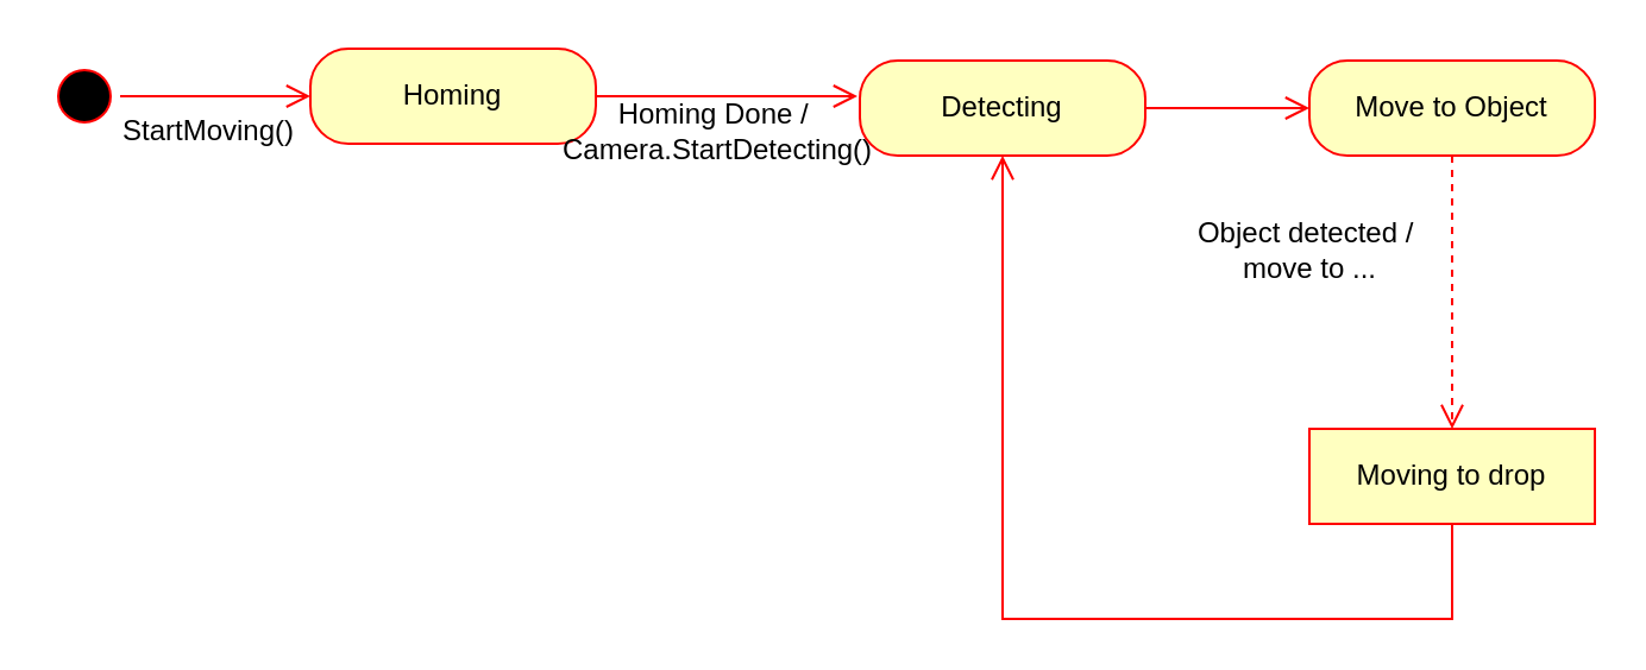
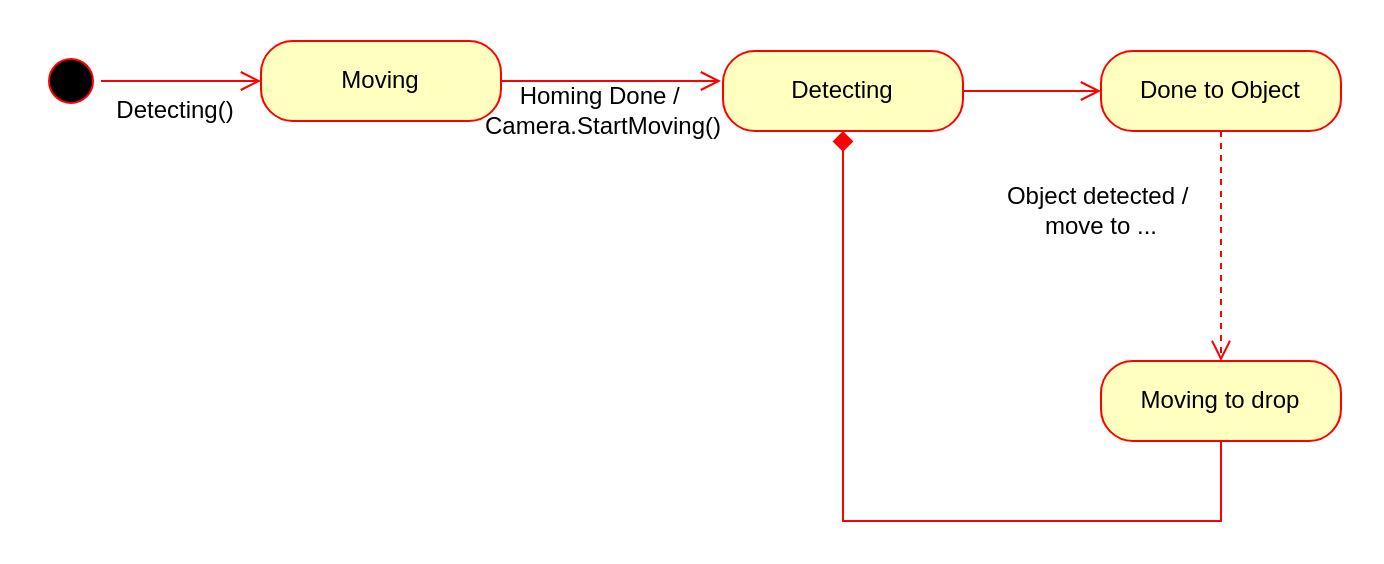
  <mxCell id="0" />
  <mxCell id="1" parent="0" />
  <mxCell id="2" value="" style="ellipse;html=1;shape=startState;fillColor=#000000;strokeColor=#ff0000;" vertex="1" parent="1"><mxGeometry x="20" y="25" width="30" height="30" as="geometry" /></mxCell>
  <mxCell id="3" value="" style="edgeStyle=orthogonalEdgeStyle;html=1;verticalAlign=bottom;endArrow=open;endSize=8;strokeColor=#ff0000;rounded=0;entryX=0;entryY=0.5;entryDx=0;entryDy=0;" edge="1" source="2" parent="1" target="4"><mxGeometry relative="1" as="geometry"><mxPoint x="130" y="35" as="targetPoint" /><Array as="points"><mxPoint x="110" y="40" /><mxPoint x="110" y="40" /></Array></mxGeometry></mxCell>
- <mxCell id="4" value="Homing" style="rounded=1;whiteSpace=wrap;html=1;arcSize=40;fontColor=#000000;fillColor=#ffffc0;strokeColor=#ff0000;" vertex="1" parent="1"><mxGeometry x="130" y="20" width="120" height="40" as="geometry" /></mxCell>
+ <mxCell id="4" value="Moving" style="rounded=1;whiteSpace=wrap;html=1;arcSize=40;fontColor=#000000;fillColor=#ffffc0;strokeColor=#ff0000;" vertex="1" parent="1"><mxGeometry x="130" y="20" width="120" height="40" as="geometry" /></mxCell>
  <mxCell id="5" value="" style="edgeStyle=orthogonalEdgeStyle;html=1;verticalAlign=bottom;endArrow=open;endSize=8;strokeColor=#ff0000;rounded=0;entryX=0;entryY=0.5;entryDx=0;entryDy=0;" edge="1" source="4" parent="1"><mxGeometry relative="1" as="geometry"><mxPoint x="360" y="40" as="targetPoint" /></mxGeometry></mxCell>
- <mxCell id="6" value="Homing Done /&amp;nbsp;&lt;br&gt;Camera.StartDetecting()" style="text;html=1;align=center;verticalAlign=middle;resizable=0;points=[];autosize=1;strokeColor=none;fillColor=none;" vertex="1" parent="1"><mxGeometry x="226" y="35" width="150" height="40" as="geometry" /></mxCell>
- <mxCell id="7" value="StartMoving()" style="text;html=1;align=center;verticalAlign=middle;resizable=0;points=[];autosize=1;strokeColor=none;fillColor=none;" vertex="1" parent="1"><mxGeometry x="42" y="40" width="90" height="30" as="geometry" /></mxCell>
+ <mxCell id="6" value="Homing Done /&amp;nbsp;&lt;br&gt;Camera.StartMoving()" style="text;html=1;align=center;verticalAlign=middle;resizable=0;points=[];autosize=1;strokeColor=none;fillColor=none;" vertex="1" parent="1"><mxGeometry x="226" y="35" width="150" height="40" as="geometry" /></mxCell>
+ <mxCell id="7" value="Detecting()" style="text;html=1;align=center;verticalAlign=middle;resizable=0;points=[];autosize=1;strokeColor=none;fillColor=none;" vertex="1" parent="1"><mxGeometry x="42" y="40" width="90" height="30" as="geometry" /></mxCell>
  <mxCell id="8" value="Detecting" style="rounded=1;whiteSpace=wrap;html=1;arcSize=40;fontColor=#000000;fillColor=#ffffc0;strokeColor=#ff0000;" vertex="1" parent="1"><mxGeometry x="361" y="25" width="120" height="40" as="geometry" /></mxCell>
  <mxCell id="9" value="" style="edgeStyle=orthogonalEdgeStyle;html=1;verticalAlign=bottom;endArrow=open;endSize=8;strokeColor=#ff0000;rounded=0;" edge="1" source="8" parent="1"><mxGeometry relative="1" as="geometry"><mxPoint x="550" y="45" as="targetPoint" /></mxGeometry></mxCell>
- <mxCell id="10" value="Move to Object" style="rounded=1;whiteSpace=wrap;html=1;arcSize=40;fontColor=#000000;fillColor=#ffffc0;strokeColor=#ff0000;" vertex="1" parent="1"><mxGeometry x="550" y="25" width="120" height="40" as="geometry" /></mxCell>
+ <mxCell id="10" value="Done to Object" style="rounded=1;whiteSpace=wrap;html=1;arcSize=40;fontColor=#000000;fillColor=#ffffc0;strokeColor=#ff0000;" vertex="1" parent="1"><mxGeometry x="550" y="25" width="120" height="40" as="geometry" /></mxCell>
  <mxCell id="11" value="" style="edgeStyle=orthogonalEdgeStyle;html=1;verticalAlign=bottom;endArrow=open;endSize=8;strokeColor=#ff0000;rounded=0;entryX=0.5;entryY=0;entryDx=0;entryDy=0;dashed=1;" edge="1" source="10" parent="1" target="13"><mxGeometry relative="1" as="geometry"><mxPoint x="610" y="125" as="targetPoint" /></mxGeometry></mxCell>
  <mxCell id="12" value="Object detected /&amp;nbsp;&lt;br&gt;move to ..." style="text;html=1;align=center;verticalAlign=middle;resizable=0;points=[];autosize=1;strokeColor=none;fillColor=none;" vertex="1" parent="1"><mxGeometry x="490" y="85" width="120" height="40" as="geometry" /></mxCell>
- <mxCell id="13" value="Moving to drop" style="whiteSpace=wrap;html=1;arcSize=40;fontColor=#000000;fillColor=#ffffc0;strokeColor=#ff0000;rounded=0;" vertex="1" parent="1"><mxGeometry x="550" y="180" width="120" height="40" as="geometry" /></mxCell>
- <mxCell id="14" value="" style="edgeStyle=orthogonalEdgeStyle;html=1;verticalAlign=bottom;endArrow=open;endSize=8;strokeColor=#ff0000;rounded=0;entryX=0.5;entryY=1;entryDx=0;entryDy=0;" edge="1" source="13" parent="1" target="8"><mxGeometry relative="1" as="geometry"><mxPoint x="610" y="280" as="targetPoint" /><Array as="points"><mxPoint x="610" y="260" /><mxPoint x="421" y="260" /></Array></mxGeometry></mxCell>
+ <mxCell id="13" value="Moving to drop" style="rounded=1;whiteSpace=wrap;html=1;arcSize=40;fontColor=#000000;fillColor=#ffffc0;strokeColor=#ff0000;" vertex="1" parent="1"><mxGeometry x="550" y="180" width="120" height="40" as="geometry" /></mxCell>
+ <mxCell id="14" value="" style="edgeStyle=orthogonalEdgeStyle;html=1;verticalAlign=bottom;endArrow=diamond;endSize=8;strokeColor=#ff0000;rounded=0;entryX=0.5;entryY=1;entryDx=0;entryDy=0;" edge="1" source="13" parent="1" target="8"><mxGeometry relative="1" as="geometry"><mxPoint x="610" y="280" as="targetPoint" /><Array as="points"><mxPoint x="610" y="260" /><mxPoint x="421" y="260" /></Array></mxGeometry></mxCell>
